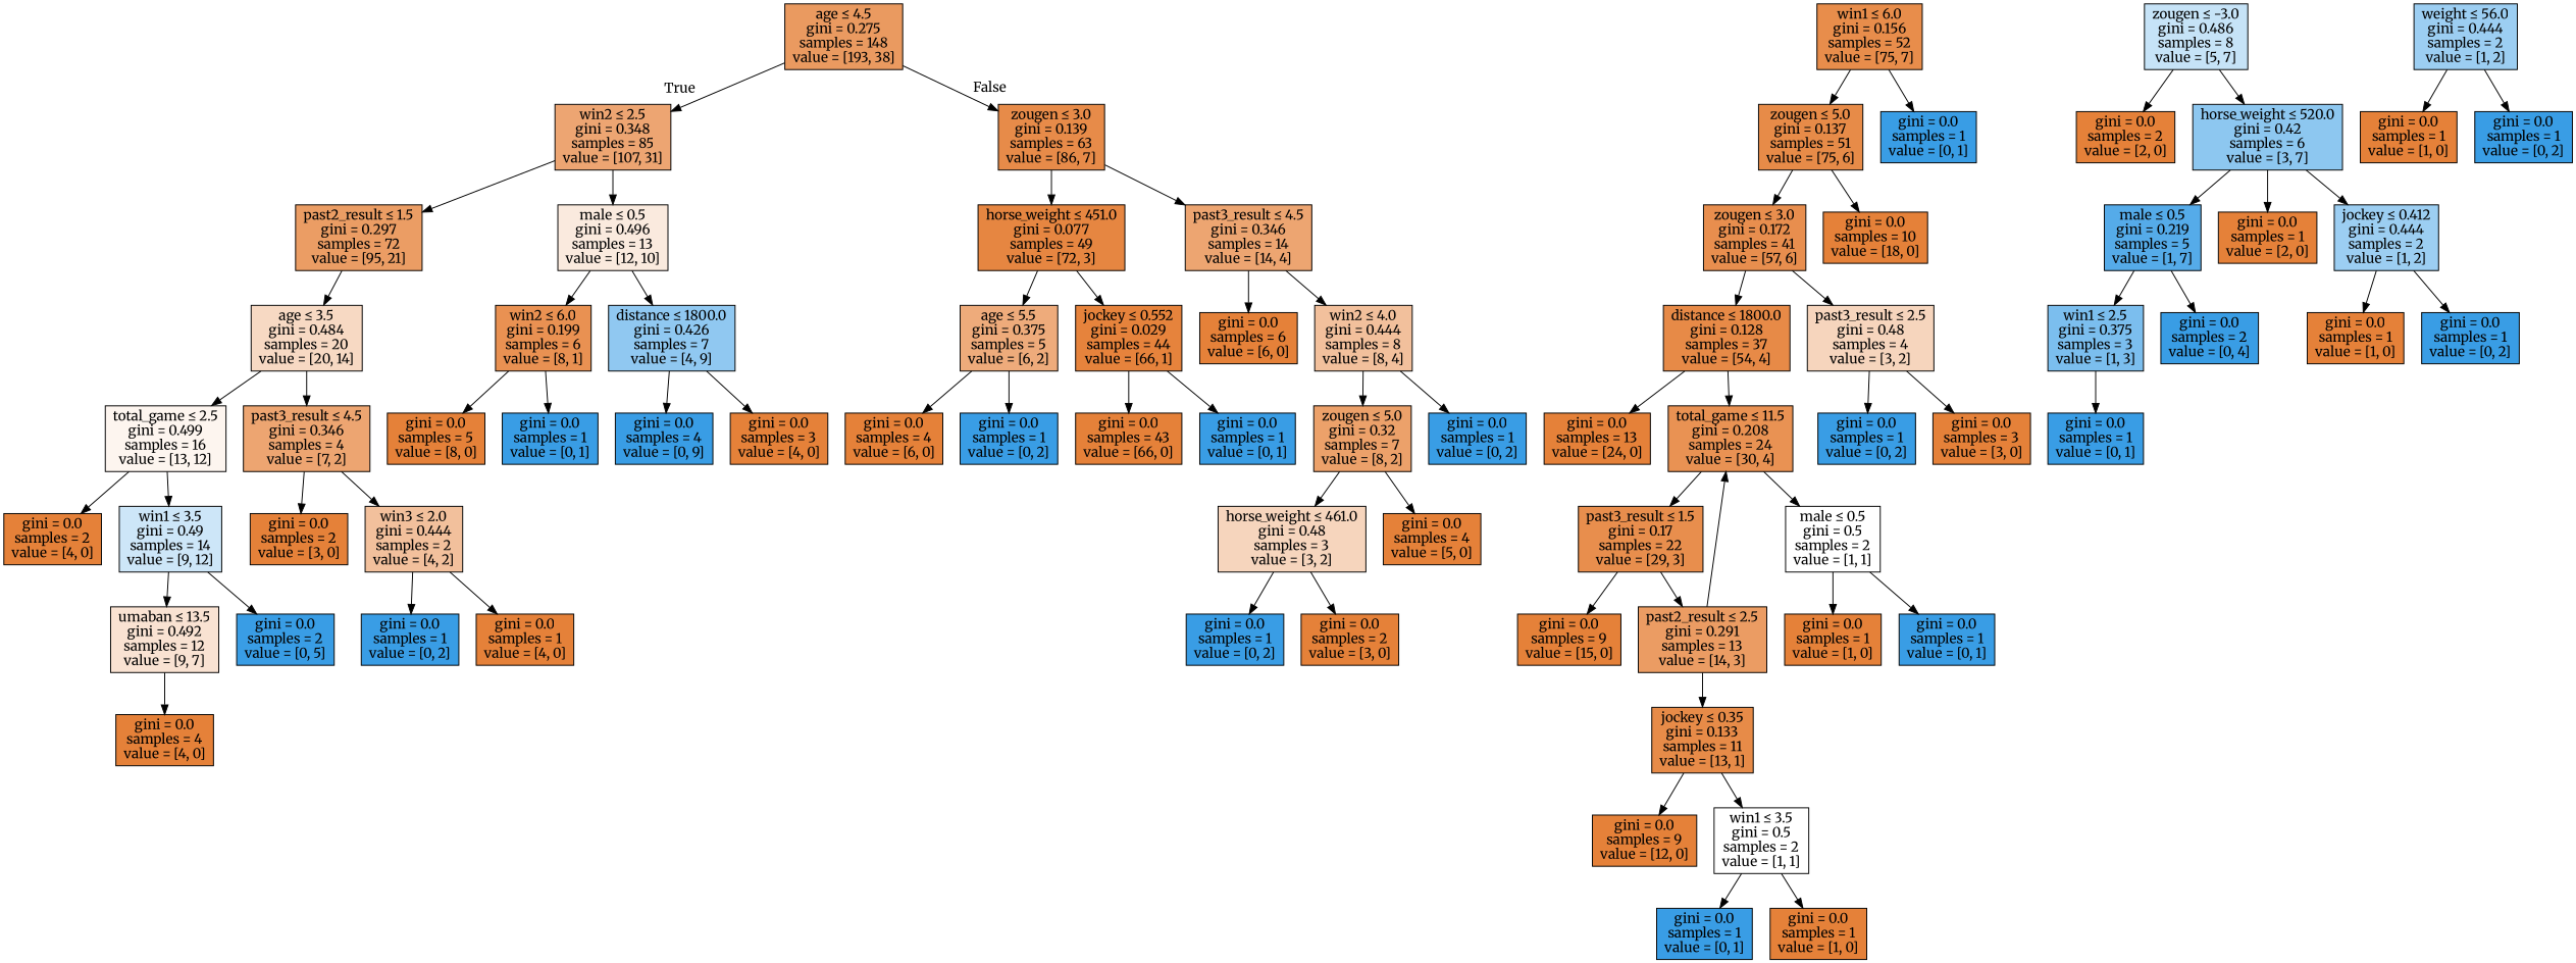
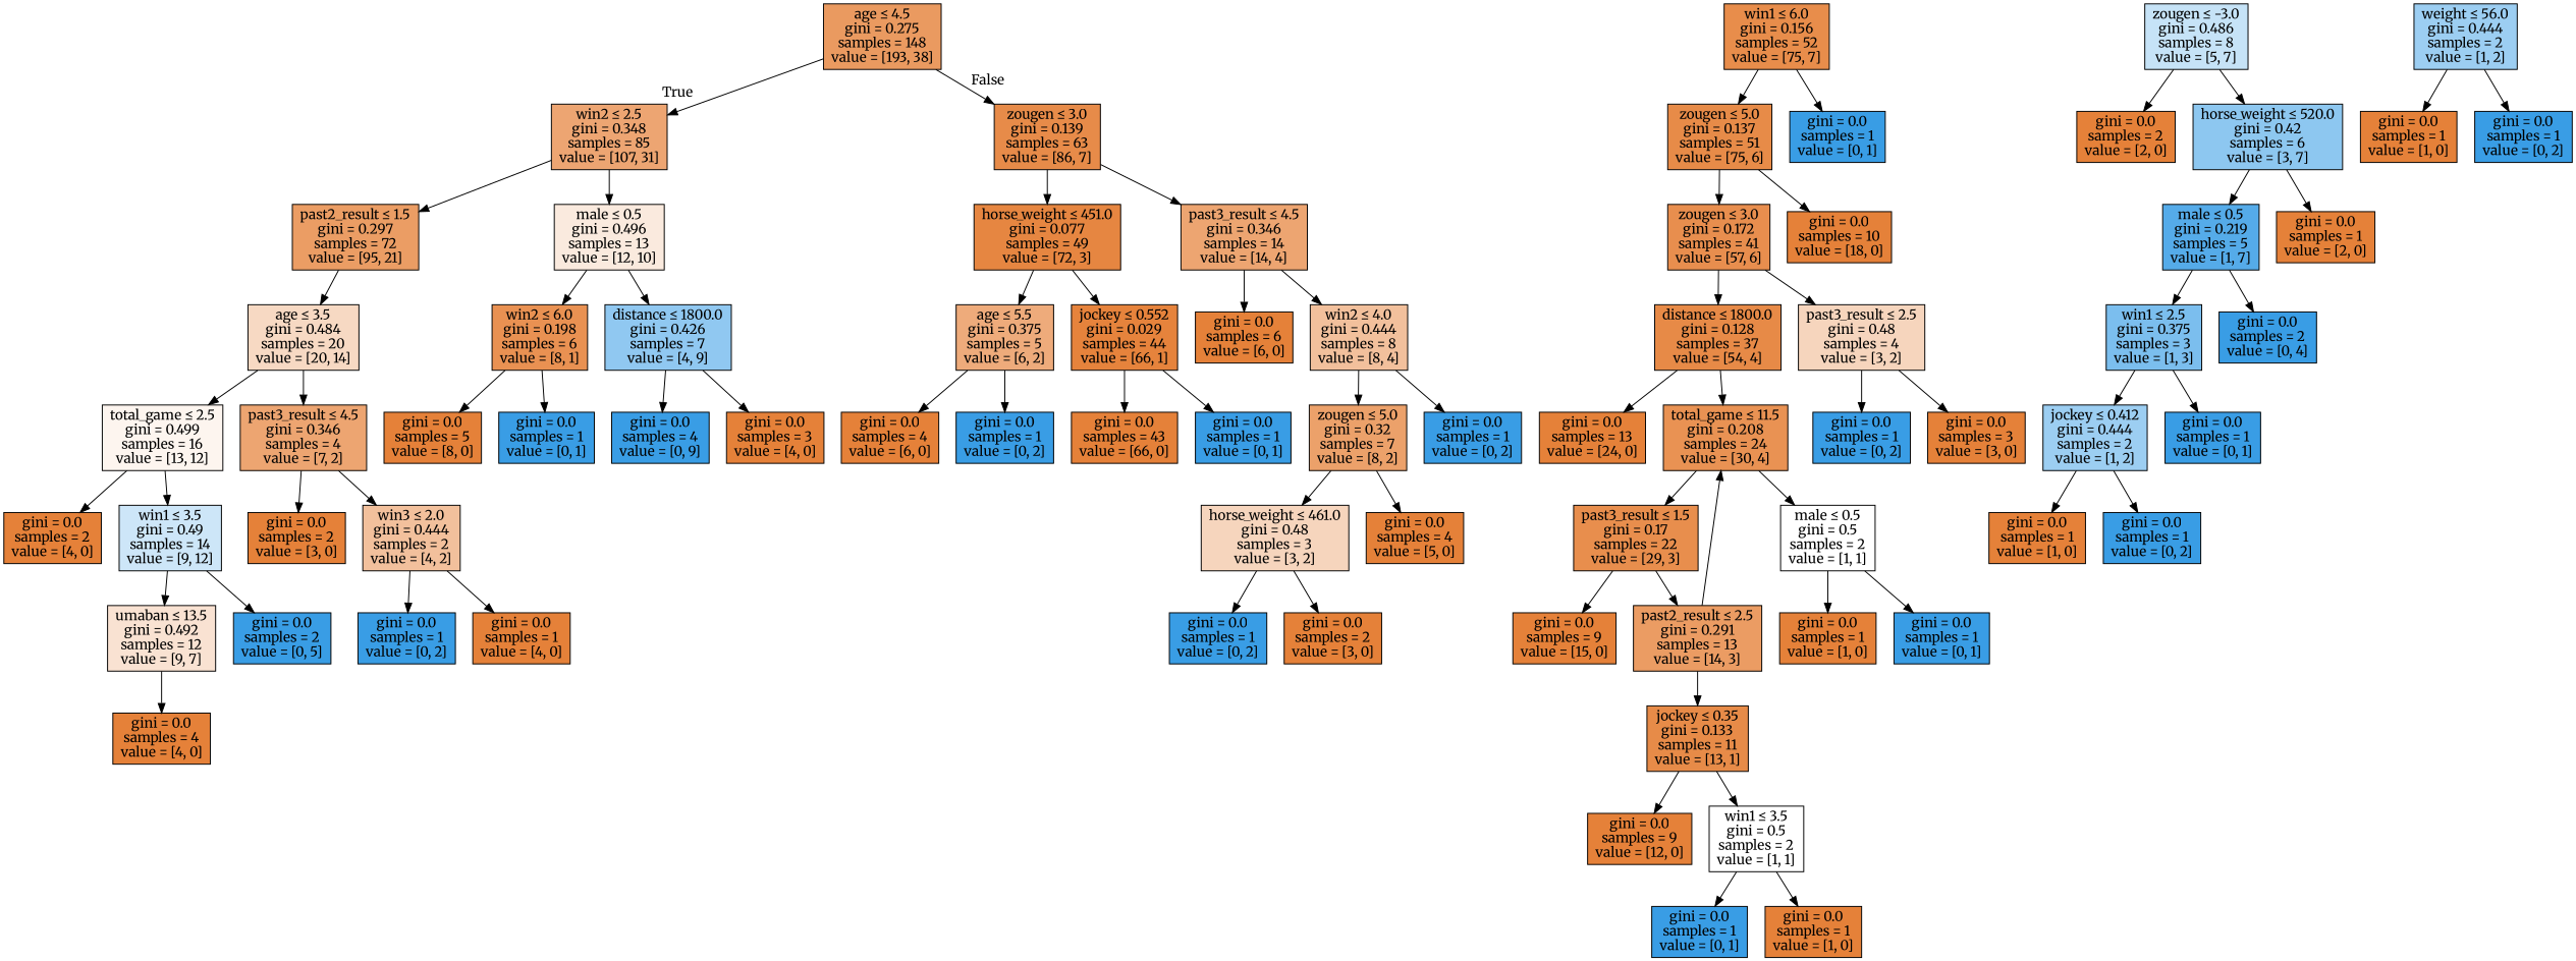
  digraph {
    fontname=Merriweather
    node [color=black fillcolor="#e58139ff" fontname=Merriweather shape=box style=filled]
    edge [fontname=Merriweather]
    n1 [fillcolor="#e58139cd" label=<age &le; 4.5<br/>gini = 0.275<br/>samples = 148<br/>value = [193, 38]>]
    n2 [fillcolor="#e58139b5" label=<win2 &le; 2.5<br/>gini = 0.348<br/>samples = 85<br/>value = [107, 31]>]
    n3 [fillcolor="#e58139ea" label=<zougen &le; 3.0<br/>gini = 0.139<br/>samples = 63<br/>value = [86, 7]>]
    n4 [fillcolor="#e58139c7" label=<past2_result &le; 1.5<br/>gini = 0.297<br/>samples = 72<br/>value = [95, 21]>]
    n5 [fillcolor="#e581392a" label=<male &le; 0.5<br/>gini = 0.496<br/>samples = 13<br/>value = [12, 10]>]
    n6 [fillcolor="#e58139f4" label=<horse_weight &le; 451.0<br/>gini = 0.077<br/>samples = 49<br/>value = [72, 3]>]
    n7 [fillcolor="#e58139b6" label=<past3_result &le; 4.5<br/>gini = 0.346<br/>samples = 14<br/>value = [14, 4]>]
    n8 [fillcolor="#e581394d" label=<age &le; 3.5<br/>gini = 0.484<br/>samples = 20<br/>value = [20, 14]>]
-   n9 [fillcolor="#e58139df" label=<win2 &le; 6.0<br/>gini = 0.199<br/>samples = 6<br/>value = [8, 1]>]
+   n9 [fillcolor="#e58139df" label=<win2 &le; 6.0<br/>gini = 0.198<br/>samples = 6<br/>value = [8, 1]>]
    n10 [fillcolor="#399de58e" label=<distance &le; 1800.0<br/>gini = 0.426<br/>samples = 7<br/>value = [4, 9]>]
    n11 [fillcolor="#e5813914" label=<total_game &le; 2.5<br/>gini = 0.499<br/>samples = 16<br/>value = [13, 12]>]
    n12 [fillcolor="#e58139b6" label=<past3_result &le; 4.5<br/>gini = 0.346<br/>samples = 4<br/>value = [7, 2]>]
    n13 [fillcolor="#e58139e7" label=<win1 &le; 6.0<br/>gini = 0.156<br/>samples = 52<br/>value = [75, 7]>]
    n14 [fillcolor="#e58139eb" label=<zougen &le; 5.0<br/>gini = 0.137<br/>samples = 51<br/>value = [75, 6]>]
    n15 [fillcolor="#399de5ff" label=<gini = 0.0<br/>samples = 1<br/>value = [0, 1]>]
    n16 [label=<gini = 0.0<br/>samples = 2<br/>value = [4, 0]>]
    n17 [fillcolor="#399de540" label=<win1 &le; 3.5<br/>gini = 0.49<br/>samples = 14<br/>value = [9, 12]>]
    n18 [label=<gini = 0.0<br/>samples = 2<br/>value = [3, 0]>]
    n19 [fillcolor="#e581397f" label=<win3 &le; 2.0<br/>gini = 0.444<br/>samples = 2<br/>value = [4, 2]>]
    n20 [fillcolor="#e5813939" label=<umaban &le; 13.5<br/>gini = 0.492<br/>samples = 12<br/>value = [9, 7]>]
    n21 [fillcolor="#399de5ff" label=<gini = 0.0<br/>samples = 2<br/>value = [0, 5]>]
    n22 [label=<gini = 0.0<br/>samples = 4<br/>value = [4, 0]>]
    n23 [fillcolor="#399de549" label=<zougen &le; -3.0<br/>gini = 0.486<br/>samples = 8<br/>value = [5, 7]>]
    n24 [label=<gini = 0.0<br/>samples = 2<br/>value = [2, 0]>]
    n25 [fillcolor="#399de592" label=<horse_weight &le; 520.0<br/>gini = 0.42<br/>samples = 6<br/>value = [3, 7]>]
    n26 [fillcolor="#399de5db" label=<male &le; 0.5<br/>gini = 0.219<br/>samples = 5<br/>value = [1, 7]>]
    n27 [label=<gini = 0.0<br/>samples = 1<br/>value = [2, 0]>]
    n28 [fillcolor="#399de5aa" label=<win1 &le; 2.5<br/>gini = 0.375<br/>samples = 3<br/>value = [1, 3]>]
    n29 [fillcolor="#399de5ff" label=<gini = 0.0<br/>samples = 2<br/>value = [0, 4]>]
    n30 [fillcolor="#399de57f" label=<jockey &le; 0.412<br/>gini = 0.444<br/>samples = 2<br/>value = [1, 2]>]
    n31 [fillcolor="#399de5ff" label=<gini = 0.0<br/>samples = 1<br/>value = [0, 1]>]
    n32 [label=<gini = 0.0<br/>samples = 1<br/>value = [1, 0]>]
    n33 [fillcolor="#399de5ff" label=<gini = 0.0<br/>samples = 1<br/>value = [0, 2]>]
    n34 [fillcolor="#399de5ff" label=<gini = 0.0<br/>samples = 1<br/>value = [0, 2]>]
    n35 [label=<gini = 0.0<br/>samples = 1<br/>value = [4, 0]>]
    n36 [fillcolor="#e58139e4" label=<zougen &le; 3.0<br/>gini = 0.172<br/>samples = 41<br/>value = [57, 6]>]
    n37 [label=<gini = 0.0<br/>samples = 10<br/>value = [18, 0]>]
    n38 [fillcolor="#e58139ec" label=<distance &le; 1800.0<br/>gini = 0.128<br/>samples = 37<br/>value = [54, 4]>]
    n39 [fillcolor="#e5813955" label=<past3_result &le; 2.5<br/>gini = 0.48<br/>samples = 4<br/>value = [3, 2]>]
    n40 [label=<gini = 0.0<br/>samples = 13<br/>value = [24, 0]>]
    n41 [fillcolor="#e58139dd" label=<total_game &le; 11.5<br/>gini = 0.208<br/>samples = 24<br/>value = [30, 4]>]
    n42 [fillcolor="#399de5ff" label=<gini = 0.0<br/>samples = 1<br/>value = [0, 2]>]
    n43 [label=<gini = 0.0<br/>samples = 3<br/>value = [3, 0]>]
    n44 [fillcolor="#e58139e5" label=<past3_result &le; 1.5<br/>gini = 0.17<br/>samples = 22<br/>value = [29, 3]>]
    n45 [fillcolor="#e5813900" label=<male &le; 0.5<br/>gini = 0.5<br/>samples = 2<br/>value = [1, 1]>]
    n46 [fillcolor="#e58139c8" label=<past2_result &le; 2.5<br/>gini = 0.291<br/>samples = 13<br/>value = [14, 3]>]
    n47 [label=<gini = 0.0<br/>samples = 9<br/>value = [15, 0]>]
    n48 [label=<gini = 0.0<br/>samples = 1<br/>value = [1, 0]>]
    n49 [fillcolor="#399de5ff" label=<gini = 0.0<br/>samples = 1<br/>value = [0, 1]>]
    n50 [fillcolor="#e58139eb" label=<jockey &le; 0.35<br/>gini = 0.133<br/>samples = 11<br/>value = [13, 1]>]
    n51 [fillcolor="#399de57f" label=<weight &le; 56.0<br/>gini = 0.444<br/>samples = 2<br/>value = [1, 2]>]
    n52 [label=<gini = 0.0<br/>samples = 1<br/>value = [1, 0]>]
    n53 [fillcolor="#399de5ff" label=<gini = 0.0<br/>samples = 1<br/>value = [0, 2]>]
    n54 [label=<gini = 0.0<br/>samples = 9<br/>value = [12, 0]>]
    n55 [fillcolor="#e5813900" label=<win1 &le; 3.5<br/>gini = 0.5<br/>samples = 2<br/>value = [1, 1]>]
    n56 [fillcolor="#399de5ff" label=<gini = 0.0<br/>samples = 1<br/>value = [0, 1]>]
    n57 [label=<gini = 0.0<br/>samples = 1<br/>value = [1, 0]>]
    n58 [label=<gini = 0.0<br/>samples = 5<br/>value = [8, 0]>]
    n59 [fillcolor="#399de5ff" label=<gini = 0.0<br/>samples = 1<br/>value = [0, 1]>]
    n60 [fillcolor="#399de5ff" label=<gini = 0.0<br/>samples = 4<br/>value = [0, 9]>]
    n61 [label=<gini = 0.0<br/>samples = 3<br/>value = [4, 0]>]
    n62 [fillcolor="#e58139aa" label=<age &le; 5.5<br/>gini = 0.375<br/>samples = 5<br/>value = [6, 2]>]
    n63 [fillcolor="#e58139fb" label=<jockey &le; 0.552<br/>gini = 0.029<br/>samples = 44<br/>value = [66, 1]>]
    n64 [label=<gini = 0.0<br/>samples = 6<br/>value = [6, 0]>]
    n65 [fillcolor="#e581397f" label=<win2 &le; 4.0<br/>gini = 0.444<br/>samples = 8<br/>value = [8, 4]>]
    n66 [label=<gini = 0.0<br/>samples = 4<br/>value = [6, 0]>]
    n67 [fillcolor="#399de5ff" label=<gini = 0.0<br/>samples = 1<br/>value = [0, 2]>]
    n68 [label=<gini = 0.0<br/>samples = 43<br/>value = [66, 0]>]
    n69 [fillcolor="#399de5ff" label=<gini = 0.0<br/>samples = 1<br/>value = [0, 1]>]
    n70 [fillcolor="#e58139bf" label=<zougen &le; 5.0<br/>gini = 0.32<br/>samples = 7<br/>value = [8, 2]>]
    n71 [fillcolor="#399de5ff" label=<gini = 0.0<br/>samples = 1<br/>value = [0, 2]>]
    n72 [fillcolor="#e5813955" label=<horse_weight &le; 461.0<br/>gini = 0.48<br/>samples = 3<br/>value = [3, 2]>]
    n73 [label=<gini = 0.0<br/>samples = 4<br/>value = [5, 0]>]
    n74 [fillcolor="#399de5ff" label=<gini = 0.0<br/>samples = 1<br/>value = [0, 2]>]
    n75 [label=<gini = 0.0<br/>samples = 2<br/>value = [3, 0]>]
    n1 -> n2 [headlabel=True labelangle=45 labeldistance=2.5]
    n1 -> n3 [headlabel=False labelangle=-45 labeldistance=2.5]
    n2 -> n4
    n2 -> n5
    n3 -> n6
    n3 -> n7
    n4 -> n8
    n5 -> n9
    n5 -> n10
    n6 -> n62
    n6 -> n63
    n7 -> n64
    n7 -> n65
    n8 -> n11
    n8 -> n12
    n9 -> n58
    n9 -> n59
    n10 -> n60
    n10 -> n61
    n11 -> n16
    n11 -> n17
    n12 -> n18
    n12 -> n19
    n13 -> n14
    n13 -> n15
    n14 -> n36
    n14 -> n37
    n17 -> n20
    n17 -> n21
    n19 -> n34
    n19 -> n35
    n20 -> n22
    n23 -> n24
    n23 -> n25
    n25 -> n26
    n25 -> n27
    n26 -> n28
    n26 -> n29
-   n25 -> n30
+   n28 -> n30
    n28 -> n31
    n30 -> n32
    n30 -> n33
    n36 -> n38
    n36 -> n39
    n38 -> n40
    n38 -> n41
    n39 -> n42
    n39 -> n43
    n41 -> n44
    n41 -> n45
    n44 -> n46
    n44 -> n47
    n45 -> n48
    n45 -> n49
    n46 -> n41
    n46 -> n50
    n50 -> n54
    n50 -> n55
    n51 -> n52
    n51 -> n53
    n55 -> n56
    n55 -> n57
    n62 -> n66
    n62 -> n67
    n63 -> n68
    n63 -> n69
    n65 -> n70
    n65 -> n71
    n70 -> n72
    n70 -> n73
    n72 -> n74
    n72 -> n75
  }
